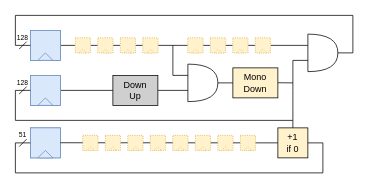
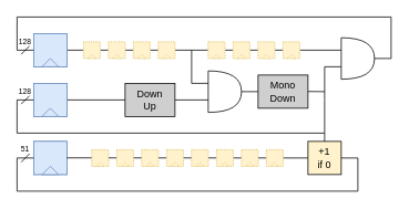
  <mxCell id="0" />
  <mxCell id="1" parent="0" />
  <mxCell id="2" value="" style="endArrow=none;html=1;rounded=0;entryX=0;entryY=0.3;entryDx=0;entryDy=0;entryPerimeter=0;" parent="1" target="8" edge="1"><mxGeometry width="50" height="50" relative="1" as="geometry"><mxPoint x="80" y="60" as="sourcePoint" /><mxPoint x="390" y="60" as="targetPoint" /></mxGeometry></mxCell>
  <mxCell id="3" value="" style="endArrow=none;html=1;rounded=0;" parent="1" source="5" edge="1"><mxGeometry width="50" height="50" relative="1" as="geometry"><mxPoint x="150" y="110" as="sourcePoint" /><mxPoint x="310" y="110" as="targetPoint" /></mxGeometry></mxCell>
  <mxCell id="4" value="" style="endArrow=none;html=1;rounded=0;entryX=0;entryY=0.5;entryDx=0;entryDy=0;exitX=1;exitY=0.5;exitDx=0;exitDy=0;" parent="1" source="40" edge="1"><mxGeometry width="50" height="50" relative="1" as="geometry"><mxPoint x="130" y="120" as="sourcePoint" /><mxPoint x="150" y="120" as="targetPoint" /></mxGeometry></mxCell>
  <mxCell id="5" value="" style="shape=or;whiteSpace=wrap;html=1;" parent="1" vertex="1"><mxGeometry x="250" y="85" width="40" height="50" as="geometry" /></mxCell>
  <mxCell id="6" value="" style="endArrow=none;html=1;rounded=0;entryX=0;entryY=0.5;entryDx=0;entryDy=0;exitX=1;exitY=0.667;exitDx=0;exitDy=0;exitPerimeter=0;" parent="1" edge="1"><mxGeometry width="50" height="50" relative="1" as="geometry"><mxPoint x="210" y="120.02" as="sourcePoint" /><mxPoint x="250" y="120" as="targetPoint" /></mxGeometry></mxCell>
  <mxCell id="7" value="" style="endArrow=none;html=1;rounded=0;entryX=0;entryY=0.5;entryDx=0;entryDy=0;" parent="1" edge="1"><mxGeometry width="50" height="50" relative="1" as="geometry"><mxPoint x="230" y="60" as="sourcePoint" /><mxPoint x="250" y="100" as="targetPoint" /><Array as="points"><mxPoint x="230" y="100" /></Array></mxGeometry></mxCell>
  <mxCell id="8" value="" style="shape=or;whiteSpace=wrap;html=1;" parent="1" vertex="1"><mxGeometry x="410" y="45" width="40" height="50" as="geometry" /></mxCell>
  <mxCell id="9" value="" style="endArrow=none;html=1;rounded=0;exitX=1;exitY=0.667;exitDx=0;exitDy=0;exitPerimeter=0;" parent="1" edge="1"><mxGeometry width="50" height="50" relative="1" as="geometry"><mxPoint x="370" y="109.83" as="sourcePoint" /><mxPoint x="390" y="110" as="targetPoint" /></mxGeometry></mxCell>
  <mxCell id="10" value="" style="group;fillColor=#fff2cc;strokeColor=#d6b656;dashed=1;dashPattern=1 2;" parent="1" vertex="1" connectable="0"><mxGeometry x="250" y="50" width="20" height="20" as="geometry" /></mxCell>
  <mxCell id="11" value="" style="rounded=0;whiteSpace=wrap;html=1;fillColor=#fff2cc;strokeColor=#d6b656;dashed=1;dashPattern=1 2;" parent="10" vertex="1"><mxGeometry width="20" height="20" as="geometry" /></mxCell>
  <mxCell id="12" value="" style="triangle;whiteSpace=wrap;html=1;rotation=-90;fillColor=#fff2cc;strokeColor=#d6b656;dashed=1;dashPattern=1 2;" parent="10" vertex="1"><mxGeometry x="7.5" y="12.5" width="5" height="10" as="geometry" /></mxCell>
  <mxCell id="13" value="" style="group;fillColor=#fff2cc;strokeColor=#d6b656;dashed=1;dashPattern=1 2;" parent="1" vertex="1" connectable="0"><mxGeometry x="280" y="50" width="20" height="20" as="geometry" /></mxCell>
  <mxCell id="14" value="" style="rounded=0;whiteSpace=wrap;html=1;fillColor=#fff2cc;strokeColor=#d6b656;dashed=1;dashPattern=1 2;" parent="13" vertex="1"><mxGeometry width="20" height="20" as="geometry" /></mxCell>
  <mxCell id="15" value="" style="triangle;whiteSpace=wrap;html=1;rotation=-90;fillColor=#fff2cc;strokeColor=#d6b656;dashed=1;dashPattern=1 2;" parent="13" vertex="1"><mxGeometry x="7.5" y="12.5" width="5" height="10" as="geometry" /></mxCell>
  <mxCell id="16" value="" style="group;fillColor=#fff2cc;strokeColor=#d6b656;dashed=1;dashPattern=1 2;" parent="1" vertex="1" connectable="0"><mxGeometry x="310" y="50" width="20" height="20" as="geometry" /></mxCell>
  <mxCell id="17" value="" style="rounded=0;whiteSpace=wrap;html=1;fillColor=#fff2cc;strokeColor=#d6b656;dashed=1;dashPattern=1 2;" parent="16" vertex="1"><mxGeometry width="20" height="20" as="geometry" /></mxCell>
  <mxCell id="18" value="" style="triangle;whiteSpace=wrap;html=1;rotation=-90;fillColor=#fff2cc;strokeColor=#d6b656;dashed=1;dashPattern=1 2;" parent="16" vertex="1"><mxGeometry x="7.5" y="12.5" width="5" height="10" as="geometry" /></mxCell>
  <mxCell id="19" value="" style="group;fillColor=#fff2cc;strokeColor=#d6b656;dashed=1;dashPattern=1 2;" parent="1" vertex="1" connectable="0"><mxGeometry x="340" y="50" width="20" height="20" as="geometry" /></mxCell>
  <mxCell id="20" value="" style="rounded=0;whiteSpace=wrap;html=1;fillColor=#fff2cc;strokeColor=#d6b656;dashed=1;dashPattern=1 2;" parent="19" vertex="1"><mxGeometry width="20" height="20" as="geometry" /></mxCell>
  <mxCell id="21" value="" style="triangle;whiteSpace=wrap;html=1;rotation=-90;fillColor=#fff2cc;strokeColor=#d6b656;dashed=1;dashPattern=1 2;" parent="19" vertex="1"><mxGeometry x="7.5" y="12.5" width="5" height="10" as="geometry" /></mxCell>
  <mxCell id="22" value="" style="group;fillColor=#fff2cc;strokeColor=#d6b656;dashed=1;dashPattern=1 2;" parent="1" vertex="1" connectable="0"><mxGeometry x="100" y="50" width="20" height="20" as="geometry" /></mxCell>
  <mxCell id="23" value="" style="rounded=0;whiteSpace=wrap;html=1;fillColor=#fff2cc;strokeColor=#d6b656;dashed=1;dashPattern=1 2;" parent="22" vertex="1"><mxGeometry width="20" height="20" as="geometry" /></mxCell>
  <mxCell id="24" value="" style="triangle;whiteSpace=wrap;html=1;rotation=-90;fillColor=#fff2cc;strokeColor=#d6b656;dashed=1;dashPattern=1 2;" parent="22" vertex="1"><mxGeometry x="7.5" y="12.5" width="5" height="10" as="geometry" /></mxCell>
  <mxCell id="25" value="" style="group;fillColor=#fff2cc;strokeColor=#d6b656;dashed=1;dashPattern=1 2;" parent="1" vertex="1" connectable="0"><mxGeometry x="130" y="50" width="20" height="20" as="geometry" /></mxCell>
  <mxCell id="26" value="" style="rounded=0;whiteSpace=wrap;html=1;fillColor=#fff2cc;strokeColor=#d6b656;dashed=1;dashPattern=1 2;" parent="25" vertex="1"><mxGeometry width="20" height="20" as="geometry" /></mxCell>
  <mxCell id="27" value="" style="triangle;whiteSpace=wrap;html=1;rotation=-90;fillColor=#fff2cc;strokeColor=#d6b656;dashed=1;dashPattern=1 2;" parent="25" vertex="1"><mxGeometry x="7.5" y="12.5" width="5" height="10" as="geometry" /></mxCell>
  <mxCell id="28" value="" style="group;fillColor=#fff2cc;strokeColor=#d6b656;dashed=1;dashPattern=1 2;" parent="1" vertex="1" connectable="0"><mxGeometry x="160" y="50" width="20" height="20" as="geometry" /></mxCell>
  <mxCell id="29" value="" style="rounded=0;whiteSpace=wrap;html=1;fillColor=#fff2cc;strokeColor=#d6b656;dashed=1;dashPattern=1 2;" parent="28" vertex="1"><mxGeometry width="20" height="20" as="geometry" /></mxCell>
  <mxCell id="30" value="" style="triangle;whiteSpace=wrap;html=1;rotation=-90;fillColor=#fff2cc;strokeColor=#d6b656;dashed=1;dashPattern=1 2;" parent="28" vertex="1"><mxGeometry x="7.5" y="12.5" width="5" height="10" as="geometry" /></mxCell>
  <mxCell id="31" value="" style="group;fillColor=#fff2cc;strokeColor=#d6b656;dashed=1;dashPattern=1 2;" parent="1" vertex="1" connectable="0"><mxGeometry x="190" y="50" width="20" height="20" as="geometry" /></mxCell>
  <mxCell id="32" value="" style="rounded=0;whiteSpace=wrap;html=1;fillColor=#fff2cc;strokeColor=#d6b656;dashed=1;dashPattern=1 2;" parent="31" vertex="1"><mxGeometry width="20" height="20" as="geometry" /></mxCell>
  <mxCell id="33" value="" style="triangle;whiteSpace=wrap;html=1;rotation=-90;fillColor=#fff2cc;strokeColor=#d6b656;dashed=1;dashPattern=1 2;" parent="31" vertex="1"><mxGeometry x="7.5" y="12.5" width="5" height="10" as="geometry" /></mxCell>
  <mxCell id="34" value="" style="group;fillColor=#dae8fc;strokeColor=#6c8ebf;" parent="1" vertex="1" connectable="0"><mxGeometry x="40" y="40" width="40" height="40" as="geometry" /></mxCell>
  <mxCell id="35" value="" style="rounded=0;whiteSpace=wrap;html=1;fillColor=#dae8fc;strokeColor=#6c8ebf;" parent="34" vertex="1"><mxGeometry width="40" height="40" as="geometry" /></mxCell>
  <mxCell id="36" value="" style="triangle;whiteSpace=wrap;html=1;rotation=-90;fillColor=#dae8fc;strokeColor=#6c8ebf;" parent="34" vertex="1"><mxGeometry x="15" y="25" width="10" height="20" as="geometry" /></mxCell>
  <mxCell id="37" value="" style="endArrow=none;html=1;rounded=0;exitX=1;exitY=0.5;exitDx=0;exitDy=0;exitPerimeter=0;entryX=0;entryY=0.5;entryDx=0;entryDy=0;" parent="1" source="8" target="35" edge="1"><mxGeometry width="50" height="50" relative="1" as="geometry"><mxPoint x="380" y="130" as="sourcePoint" /><mxPoint x="460" y="100" as="targetPoint" /><Array as="points"><mxPoint x="470" y="70" /><mxPoint x="470" y="20" /><mxPoint x="20" y="20" /><mxPoint x="20" y="60" /></Array></mxGeometry></mxCell>
  <mxCell id="38" value="" style="endArrow=none;html=1;rounded=0;entryX=0;entryY=0.7;entryDx=0;entryDy=0;entryPerimeter=0;" parent="1" target="8" edge="1"><mxGeometry width="50" height="50" relative="1" as="geometry"><mxPoint x="390" y="120" as="sourcePoint" /><mxPoint x="420" y="130" as="targetPoint" /><Array as="points"><mxPoint x="390" y="80" /></Array></mxGeometry></mxCell>
  <mxCell id="39" value="" style="group;fillColor=#dae8fc;strokeColor=#6c8ebf;" parent="1" vertex="1" connectable="0"><mxGeometry x="40" y="100" width="40" height="40" as="geometry" /></mxCell>
  <mxCell id="40" value="" style="rounded=0;whiteSpace=wrap;html=1;fillColor=#dae8fc;strokeColor=#6c8ebf;" parent="39" vertex="1"><mxGeometry width="40" height="40" as="geometry" /></mxCell>
  <mxCell id="41" value="" style="triangle;whiteSpace=wrap;html=1;rotation=-90;fillColor=#dae8fc;strokeColor=#6c8ebf;" parent="39" vertex="1"><mxGeometry x="15" y="25" width="10" height="20" as="geometry" /></mxCell>
  <mxCell id="42" value="" style="endArrow=none;html=1;rounded=0;exitX=0;exitY=0.5;exitDx=0;exitDy=0;" parent="1" source="40" edge="1"><mxGeometry width="50" height="50" relative="1" as="geometry"><mxPoint x="90" y="120" as="sourcePoint" /><mxPoint x="390" y="120" as="targetPoint" /><Array as="points"><mxPoint x="20" y="120" /><mxPoint x="20" y="160" /><mxPoint x="390" y="160" /></Array></mxGeometry></mxCell>
  <mxCell id="43" value="" style="group;fillColor=#dae8fc;strokeColor=#6c8ebf;" parent="1" vertex="1" connectable="0"><mxGeometry x="40" y="170" width="40" height="40" as="geometry" /></mxCell>
  <mxCell id="44" value="" style="rounded=0;whiteSpace=wrap;html=1;fillColor=#dae8fc;strokeColor=#6c8ebf;" parent="43" vertex="1"><mxGeometry width="40" height="40" as="geometry" /></mxCell>
  <mxCell id="45" value="" style="triangle;whiteSpace=wrap;html=1;rotation=-90;fillColor=#dae8fc;strokeColor=#6c8ebf;" parent="43" vertex="1"><mxGeometry x="15" y="25" width="10" height="20" as="geometry" /></mxCell>
  <mxCell id="46" value="" style="endArrow=none;html=1;rounded=0;exitX=1;exitY=0.5;exitDx=0;exitDy=0;" parent="1" source="49" edge="1"><mxGeometry width="50" height="50" relative="1" as="geometry"><mxPoint x="80" y="189.83" as="sourcePoint" /><mxPoint x="410" y="190" as="targetPoint" /></mxGeometry></mxCell>
  <mxCell id="47" value="" style="endArrow=none;html=1;rounded=0;" parent="1" edge="1"><mxGeometry width="50" height="50" relative="1" as="geometry"><mxPoint x="390" y="160" as="sourcePoint" /><mxPoint x="390" y="170" as="targetPoint" /></mxGeometry></mxCell>
  <mxCell id="48" value="" style="endArrow=none;html=1;rounded=0;exitX=1;exitY=0.5;exitDx=0;exitDy=0;" parent="1" target="49" edge="1"><mxGeometry width="50" height="50" relative="1" as="geometry"><mxPoint x="80" y="189.83" as="sourcePoint" /><mxPoint x="410" y="190" as="targetPoint" /></mxGeometry></mxCell>
  <mxCell id="49" value="+1&lt;br&gt;if 0" style="rounded=0;whiteSpace=wrap;html=1;fillColor=#fff2cc;" parent="1" vertex="1"><mxGeometry x="370" y="170" width="40" height="40" as="geometry" /></mxCell>
  <mxCell id="50" value="" style="endArrow=none;html=1;rounded=0;entryX=1;entryY=0.5;entryDx=0;entryDy=0;exitX=0;exitY=0.5;exitDx=0;exitDy=0;" parent="1" source="44" target="49" edge="1"><mxGeometry width="50" height="50" relative="1" as="geometry"><mxPoint x="400" y="170" as="sourcePoint" /><mxPoint x="400" y="180" as="targetPoint" /><Array as="points"><mxPoint x="20" y="190" /><mxPoint x="20" y="230" /><mxPoint x="430" y="230" /><mxPoint x="430" y="190" /></Array></mxGeometry></mxCell>
  <mxCell id="51" value="" style="group;fillColor=#fff2cc;strokeColor=#d6b656;dashed=1;dashPattern=1 2;" parent="1" vertex="1" connectable="0"><mxGeometry x="110" y="180" width="20" height="20" as="geometry" /></mxCell>
  <mxCell id="52" value="" style="rounded=0;whiteSpace=wrap;html=1;fillColor=#fff2cc;strokeColor=#d6b656;dashed=1;dashPattern=1 2;" parent="51" vertex="1"><mxGeometry width="20" height="20" as="geometry" /></mxCell>
  <mxCell id="53" value="" style="triangle;whiteSpace=wrap;html=1;rotation=-90;fillColor=#fff2cc;strokeColor=#d6b656;dashed=1;dashPattern=1 2;" parent="51" vertex="1"><mxGeometry x="7.5" y="12.5" width="5" height="10" as="geometry" /></mxCell>
  <mxCell id="54" value="" style="group;fillColor=#fff2cc;strokeColor=#d6b656;dashed=1;dashPattern=1 2;" parent="1" vertex="1" connectable="0"><mxGeometry x="140" y="180" width="20" height="20" as="geometry" /></mxCell>
  <mxCell id="55" value="" style="rounded=0;whiteSpace=wrap;html=1;fillColor=#fff2cc;strokeColor=#d6b656;dashed=1;dashPattern=1 2;" parent="54" vertex="1"><mxGeometry width="20" height="20" as="geometry" /></mxCell>
  <mxCell id="56" value="" style="triangle;whiteSpace=wrap;html=1;rotation=-90;fillColor=#fff2cc;strokeColor=#d6b656;dashed=1;dashPattern=1 2;" parent="54" vertex="1"><mxGeometry x="7.5" y="12.5" width="5" height="10" as="geometry" /></mxCell>
  <mxCell id="57" value="" style="group;fillColor=#fff2cc;strokeColor=#d6b656;dashed=1;dashPattern=1 2;" parent="1" vertex="1" connectable="0"><mxGeometry x="170" y="180" width="20" height="20" as="geometry" /></mxCell>
  <mxCell id="58" value="" style="rounded=0;whiteSpace=wrap;html=1;fillColor=#fff2cc;strokeColor=#d6b656;dashed=1;dashPattern=1 2;" parent="57" vertex="1"><mxGeometry width="20" height="20" as="geometry" /></mxCell>
  <mxCell id="59" value="" style="triangle;whiteSpace=wrap;html=1;rotation=-90;fillColor=#fff2cc;strokeColor=#d6b656;dashed=1;dashPattern=1 2;" parent="57" vertex="1"><mxGeometry x="7.5" y="12.5" width="5" height="10" as="geometry" /></mxCell>
  <mxCell id="60" value="" style="group;fillColor=#fff2cc;strokeColor=#d6b656;dashed=1;dashPattern=1 2;" parent="1" vertex="1" connectable="0"><mxGeometry x="200" y="180" width="20" height="20" as="geometry" /></mxCell>
  <mxCell id="61" value="" style="rounded=0;whiteSpace=wrap;html=1;fillColor=#fff2cc;strokeColor=#d6b656;dashed=1;dashPattern=1 2;" parent="60" vertex="1"><mxGeometry width="20" height="20" as="geometry" /></mxCell>
  <mxCell id="62" value="" style="triangle;whiteSpace=wrap;html=1;rotation=-90;fillColor=#fff2cc;strokeColor=#d6b656;dashed=1;dashPattern=1 2;" parent="60" vertex="1"><mxGeometry x="7.5" y="12.5" width="5" height="10" as="geometry" /></mxCell>
  <mxCell id="63" value="" style="group;fillColor=#fff2cc;strokeColor=#d6b656;dashed=1;dashPattern=1 2;" parent="1" vertex="1" connectable="0"><mxGeometry x="230" y="180" width="20" height="20" as="geometry" /></mxCell>
  <mxCell id="64" value="" style="rounded=0;whiteSpace=wrap;html=1;fillColor=#fff2cc;strokeColor=#d6b656;dashed=1;dashPattern=1 2;" parent="63" vertex="1"><mxGeometry width="20" height="20" as="geometry" /></mxCell>
  <mxCell id="65" value="" style="triangle;whiteSpace=wrap;html=1;rotation=-90;fillColor=#fff2cc;strokeColor=#d6b656;dashed=1;dashPattern=1 2;" parent="63" vertex="1"><mxGeometry x="7.5" y="12.5" width="5" height="10" as="geometry" /></mxCell>
  <mxCell id="66" value="" style="group;fillColor=#fff2cc;strokeColor=#d6b656;dashed=1;dashPattern=1 2;" parent="1" vertex="1" connectable="0"><mxGeometry x="260" y="180" width="20" height="20" as="geometry" /></mxCell>
  <mxCell id="67" value="" style="rounded=0;whiteSpace=wrap;html=1;fillColor=#fff2cc;strokeColor=#d6b656;dashed=1;dashPattern=1 2;" parent="66" vertex="1"><mxGeometry width="20" height="20" as="geometry" /></mxCell>
  <mxCell id="68" value="" style="triangle;whiteSpace=wrap;html=1;rotation=-90;fillColor=#fff2cc;strokeColor=#d6b656;dashed=1;dashPattern=1 2;" parent="66" vertex="1"><mxGeometry x="7.5" y="12.5" width="5" height="10" as="geometry" /></mxCell>
  <mxCell id="69" value="" style="group;fillColor=#fff2cc;strokeColor=#d6b656;dashed=1;dashPattern=1 2;" parent="1" vertex="1" connectable="0"><mxGeometry x="290" y="180" width="20" height="20" as="geometry" /></mxCell>
  <mxCell id="70" value="" style="rounded=0;whiteSpace=wrap;html=1;fillColor=#fff2cc;strokeColor=#d6b656;dashed=1;dashPattern=1 2;" parent="69" vertex="1"><mxGeometry width="20" height="20" as="geometry" /></mxCell>
  <mxCell id="71" value="" style="triangle;whiteSpace=wrap;html=1;rotation=-90;fillColor=#fff2cc;strokeColor=#d6b656;dashed=1;dashPattern=1 2;" parent="69" vertex="1"><mxGeometry x="7.5" y="12.5" width="5" height="10" as="geometry" /></mxCell>
  <mxCell id="72" value="" style="group;fillColor=#fff2cc;strokeColor=#d6b656;dashed=1;dashPattern=1 2;" parent="1" vertex="1" connectable="0"><mxGeometry x="320" y="180" width="20" height="20" as="geometry" /></mxCell>
  <mxCell id="73" value="" style="rounded=0;whiteSpace=wrap;html=1;fillColor=#fff2cc;strokeColor=#d6b656;dashed=1;dashPattern=1 2;" parent="72" vertex="1"><mxGeometry width="20" height="20" as="geometry" /></mxCell>
  <mxCell id="74" value="" style="triangle;whiteSpace=wrap;html=1;rotation=-90;fillColor=#fff2cc;strokeColor=#d6b656;dashed=1;dashPattern=1 2;" parent="72" vertex="1"><mxGeometry x="7.5" y="12.5" width="5" height="10" as="geometry" /></mxCell>
  <mxCell id="75" value="Down&lt;br&gt;Up" style="rounded=0;whiteSpace=wrap;html=1;fillColor=#CFCFCF;" parent="1" vertex="1"><mxGeometry x="150" y="100" width="60" height="40" as="geometry" /></mxCell>
- <mxCell id="76" value="Mono&lt;br&gt;Down" style="rounded=0;whiteSpace=wrap;html=1;fillColor=#fff2cc;" parent="1" vertex="1"><mxGeometry x="310" y="90" width="60" height="40" as="geometry" /></mxCell>
+ <mxCell id="76" value="Mono&lt;br&gt;Down" style="rounded=0;whiteSpace=wrap;html=1;fillColor=#CFCFCF;" parent="1" vertex="1"><mxGeometry x="310" y="90" width="60" height="40" as="geometry" /></mxCell>
  <mxCell id="77" value="" style="endArrow=none;html=1;rounded=0;" parent="1" edge="1"><mxGeometry width="50" height="50" relative="1" as="geometry"><mxPoint x="25" y="125" as="sourcePoint" /><mxPoint x="35" y="115" as="targetPoint" /></mxGeometry></mxCell>
  <mxCell id="78" value="128" style="text;html=1;strokeColor=none;fillColor=none;align=center;verticalAlign=middle;whiteSpace=wrap;rounded=0;fontSize=9;" parent="1" vertex="1"><mxGeometry x="20" y="105" width="20" height="10" as="geometry" /></mxCell>
  <mxCell id="79" value="" style="endArrow=none;html=1;rounded=0;" parent="1" edge="1"><mxGeometry width="50" height="50" relative="1" as="geometry"><mxPoint x="25" y="65" as="sourcePoint" /><mxPoint x="35" y="55" as="targetPoint" /></mxGeometry></mxCell>
  <mxCell id="80" value="128" style="text;html=1;strokeColor=none;fillColor=none;align=center;verticalAlign=middle;whiteSpace=wrap;rounded=0;fontSize=9;" parent="1" vertex="1"><mxGeometry x="20" y="45" width="20" height="10" as="geometry" /></mxCell>
  <mxCell id="81" value="" style="endArrow=none;html=1;rounded=0;" parent="1" edge="1"><mxGeometry width="50" height="50" relative="1" as="geometry"><mxPoint x="25" y="195" as="sourcePoint" /><mxPoint x="35" y="185" as="targetPoint" /></mxGeometry></mxCell>
  <mxCell id="82" value="51" style="text;html=1;strokeColor=none;fillColor=none;align=center;verticalAlign=middle;whiteSpace=wrap;rounded=0;fontSize=9;" parent="1" vertex="1"><mxGeometry x="20" y="175" width="20" height="10" as="geometry" /></mxCell>
